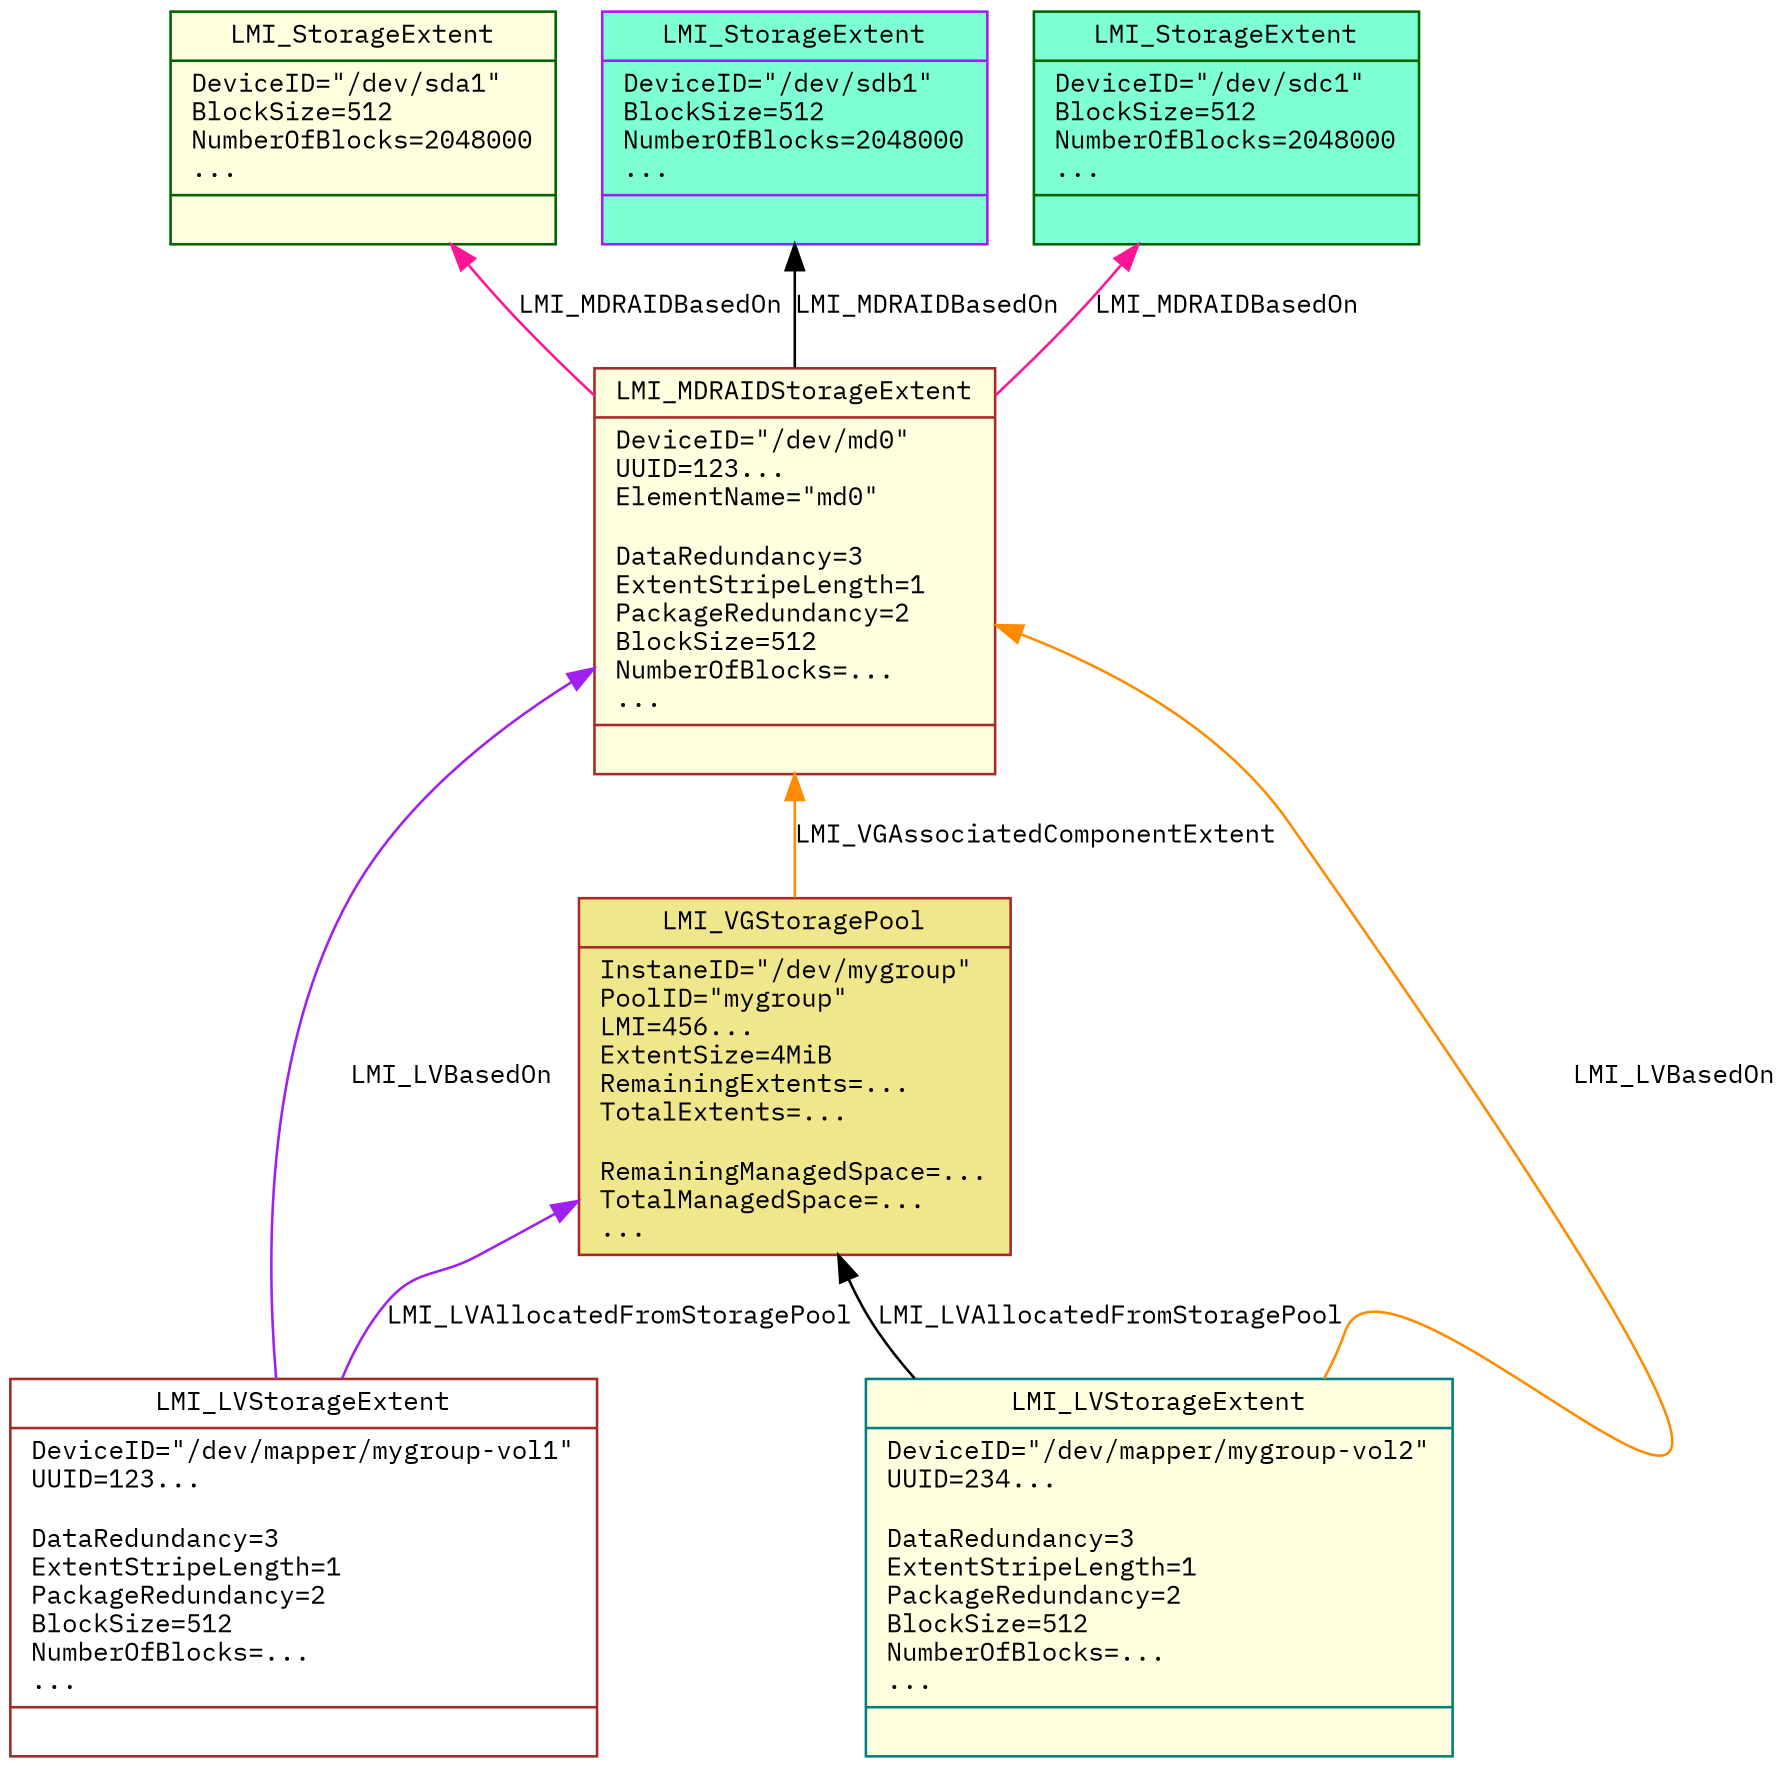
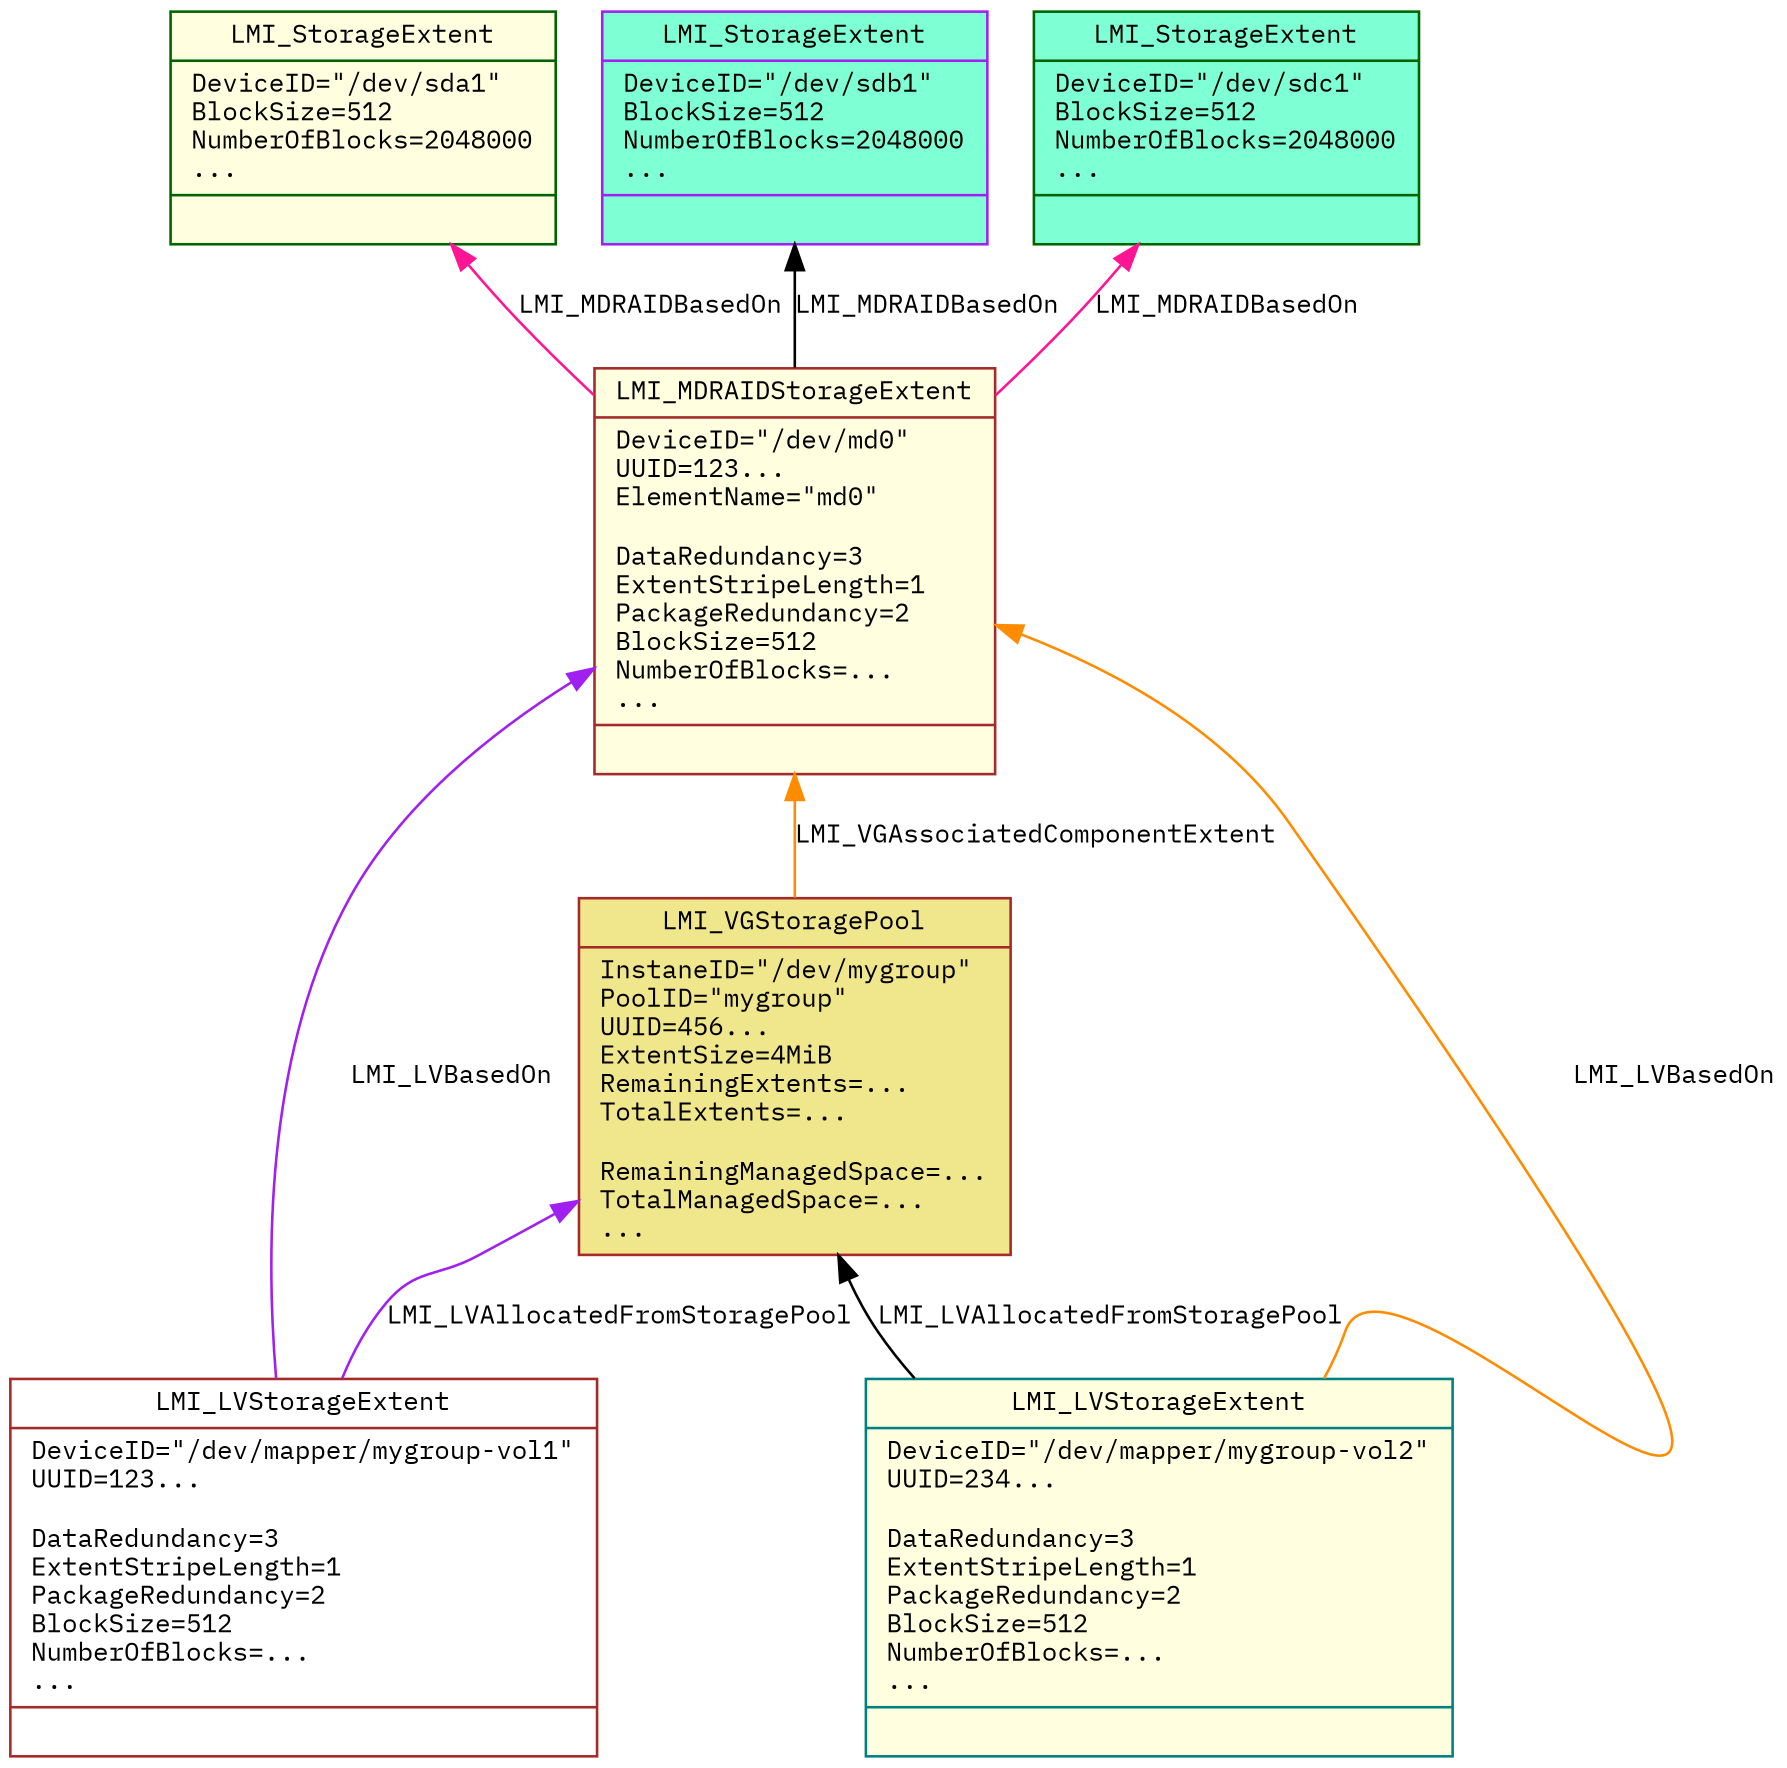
  digraph {
    rankdir=BT
    fontname="IBM Plex Mono"
    node [fontname="IBM Plex Mono" fontsize=10 shape=record style=filled fillcolor=lightyellow color=brown]
    edge [fontname="IBM Plex Mono" fontsize=10 color=deeppink]
    n1 [label="{LMI_MDRAIDStorageExtent|DeviceID=\"/dev/md0\"\lUUID=123...\lElementName=\"md0\"\l\lDataRedundancy=3\lExtentStripeLength=1\lPackageRedundancy=2\lBlockSize=512\lNumberOfBlocks=...\l...\l|}"]
    n2 [label="{LMI_StorageExtent|DeviceID=\"/dev/sda1\"\lBlockSize=512\lNumberOfBlocks=2048000\l...\l|}" color=darkgreen]
    n3 [label="{LMI_StorageExtent|DeviceID=\"/dev/sdb1\"\lBlockSize=512\lNumberOfBlocks=2048000\l...\l|}" fillcolor=aquamarine color=purple]
    n4 [label="{LMI_StorageExtent|DeviceID=\"/dev/sdc1\"\lBlockSize=512\lNumberOfBlocks=2048000\l...\l|}" fillcolor=aquamarine color=darkgreen]
    n5 [label="{LMI_LVStorageExtent|DeviceID=\"/dev/mapper/mygroup-vol1\"\lUUID=123...\l\lDataRedundancy=3\lExtentStripeLength=1\lPackageRedundancy=2\lBlockSize=512\lNumberOfBlocks=...\l...\l|}" fillcolor=white]
-   n6 [label="{LMI_VGStoragePool|InstaneID=\"/dev/mygroup\"\lPoolID=\"mygroup\"\lLMI=456...\lExtentSize=4MiB\lRemainingExtents=...\lTotalExtents=...\l\lRemainingManagedSpace=...\lTotalManagedSpace=...\l...\l}" fillcolor=khaki]
+   n6 [label="{LMI_VGStoragePool|InstaneID=\"/dev/mygroup\"\lPoolID=\"mygroup\"\lUUID=456...\lExtentSize=4MiB\lRemainingExtents=...\lTotalExtents=...\l\lRemainingManagedSpace=...\lTotalManagedSpace=...\l...\l}" fillcolor=khaki]
    n7 [label="{LMI_LVStorageExtent|DeviceID=\"/dev/mapper/mygroup-vol2\"\lUUID=234...\l\lDataRedundancy=3\lExtentStripeLength=1\lPackageRedundancy=2\lBlockSize=512\lNumberOfBlocks=...\l...\l|}" color=teal]
    n1 -> n2 [label=LMI_MDRAIDBasedOn]
    n1 -> n3 [label=LMI_MDRAIDBasedOn color=black]
    n1 -> n4 [label=LMI_MDRAIDBasedOn]
    n5 -> n1 [label=LMI_LVBasedOn color=purple]
    n5 -> n6 [label=LMI_LVAllocatedFromStoragePool color=purple]
    n6 -> n1 [label="LMI_VGAssociatedComponentExtent\l" color=darkorange]
    n7 -> n1 [label=LMI_LVBasedOn color=darkorange]
    n7 -> n6 [label=LMI_LVAllocatedFromStoragePool color=black]
  }
